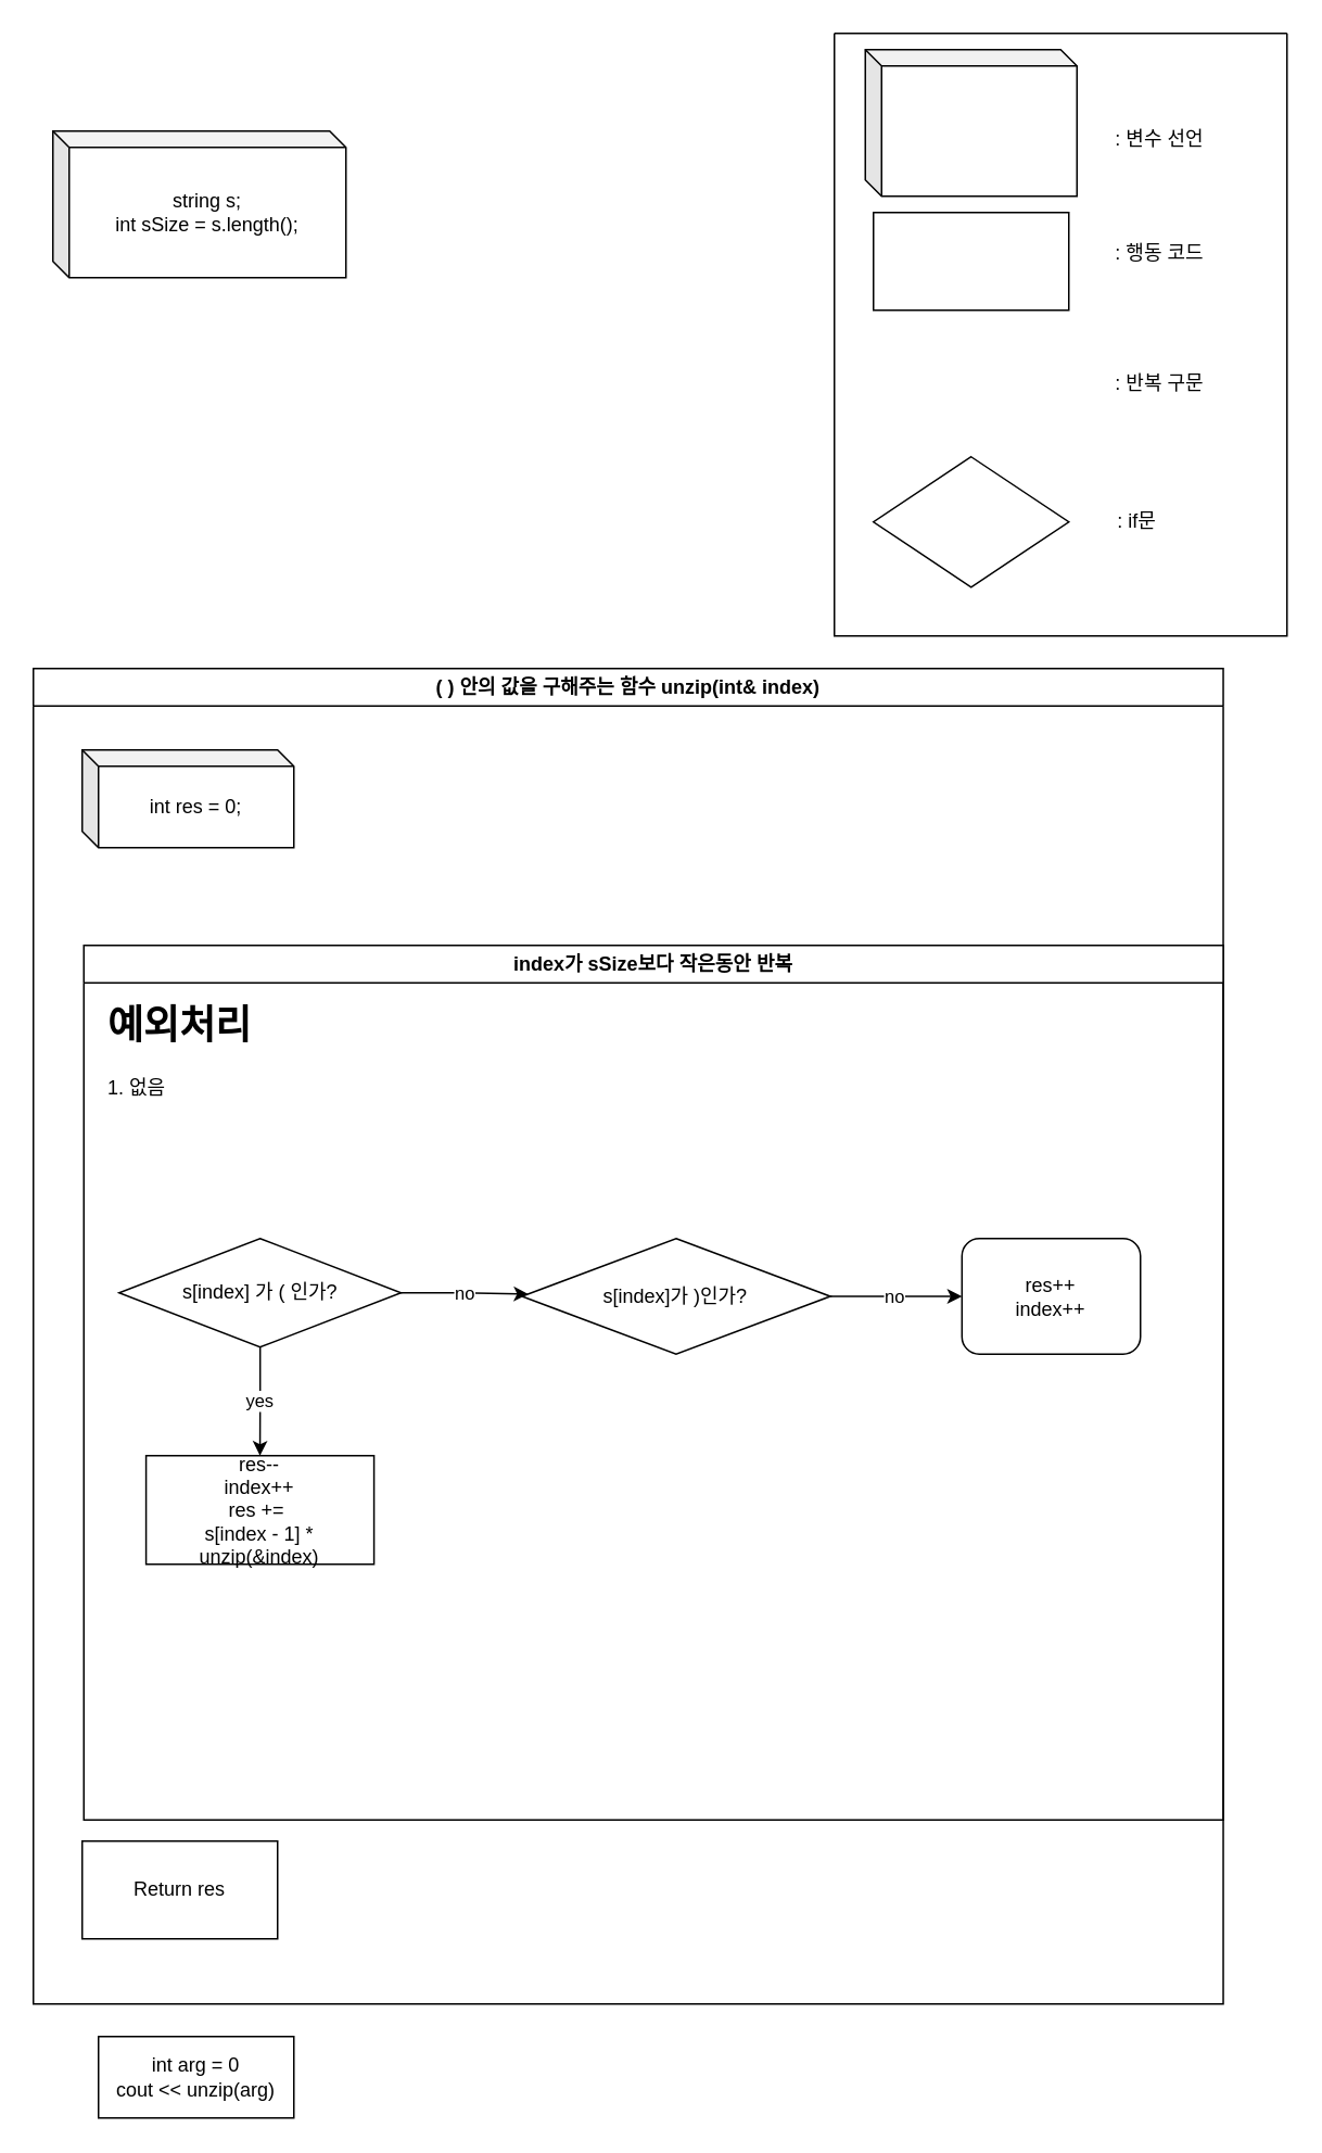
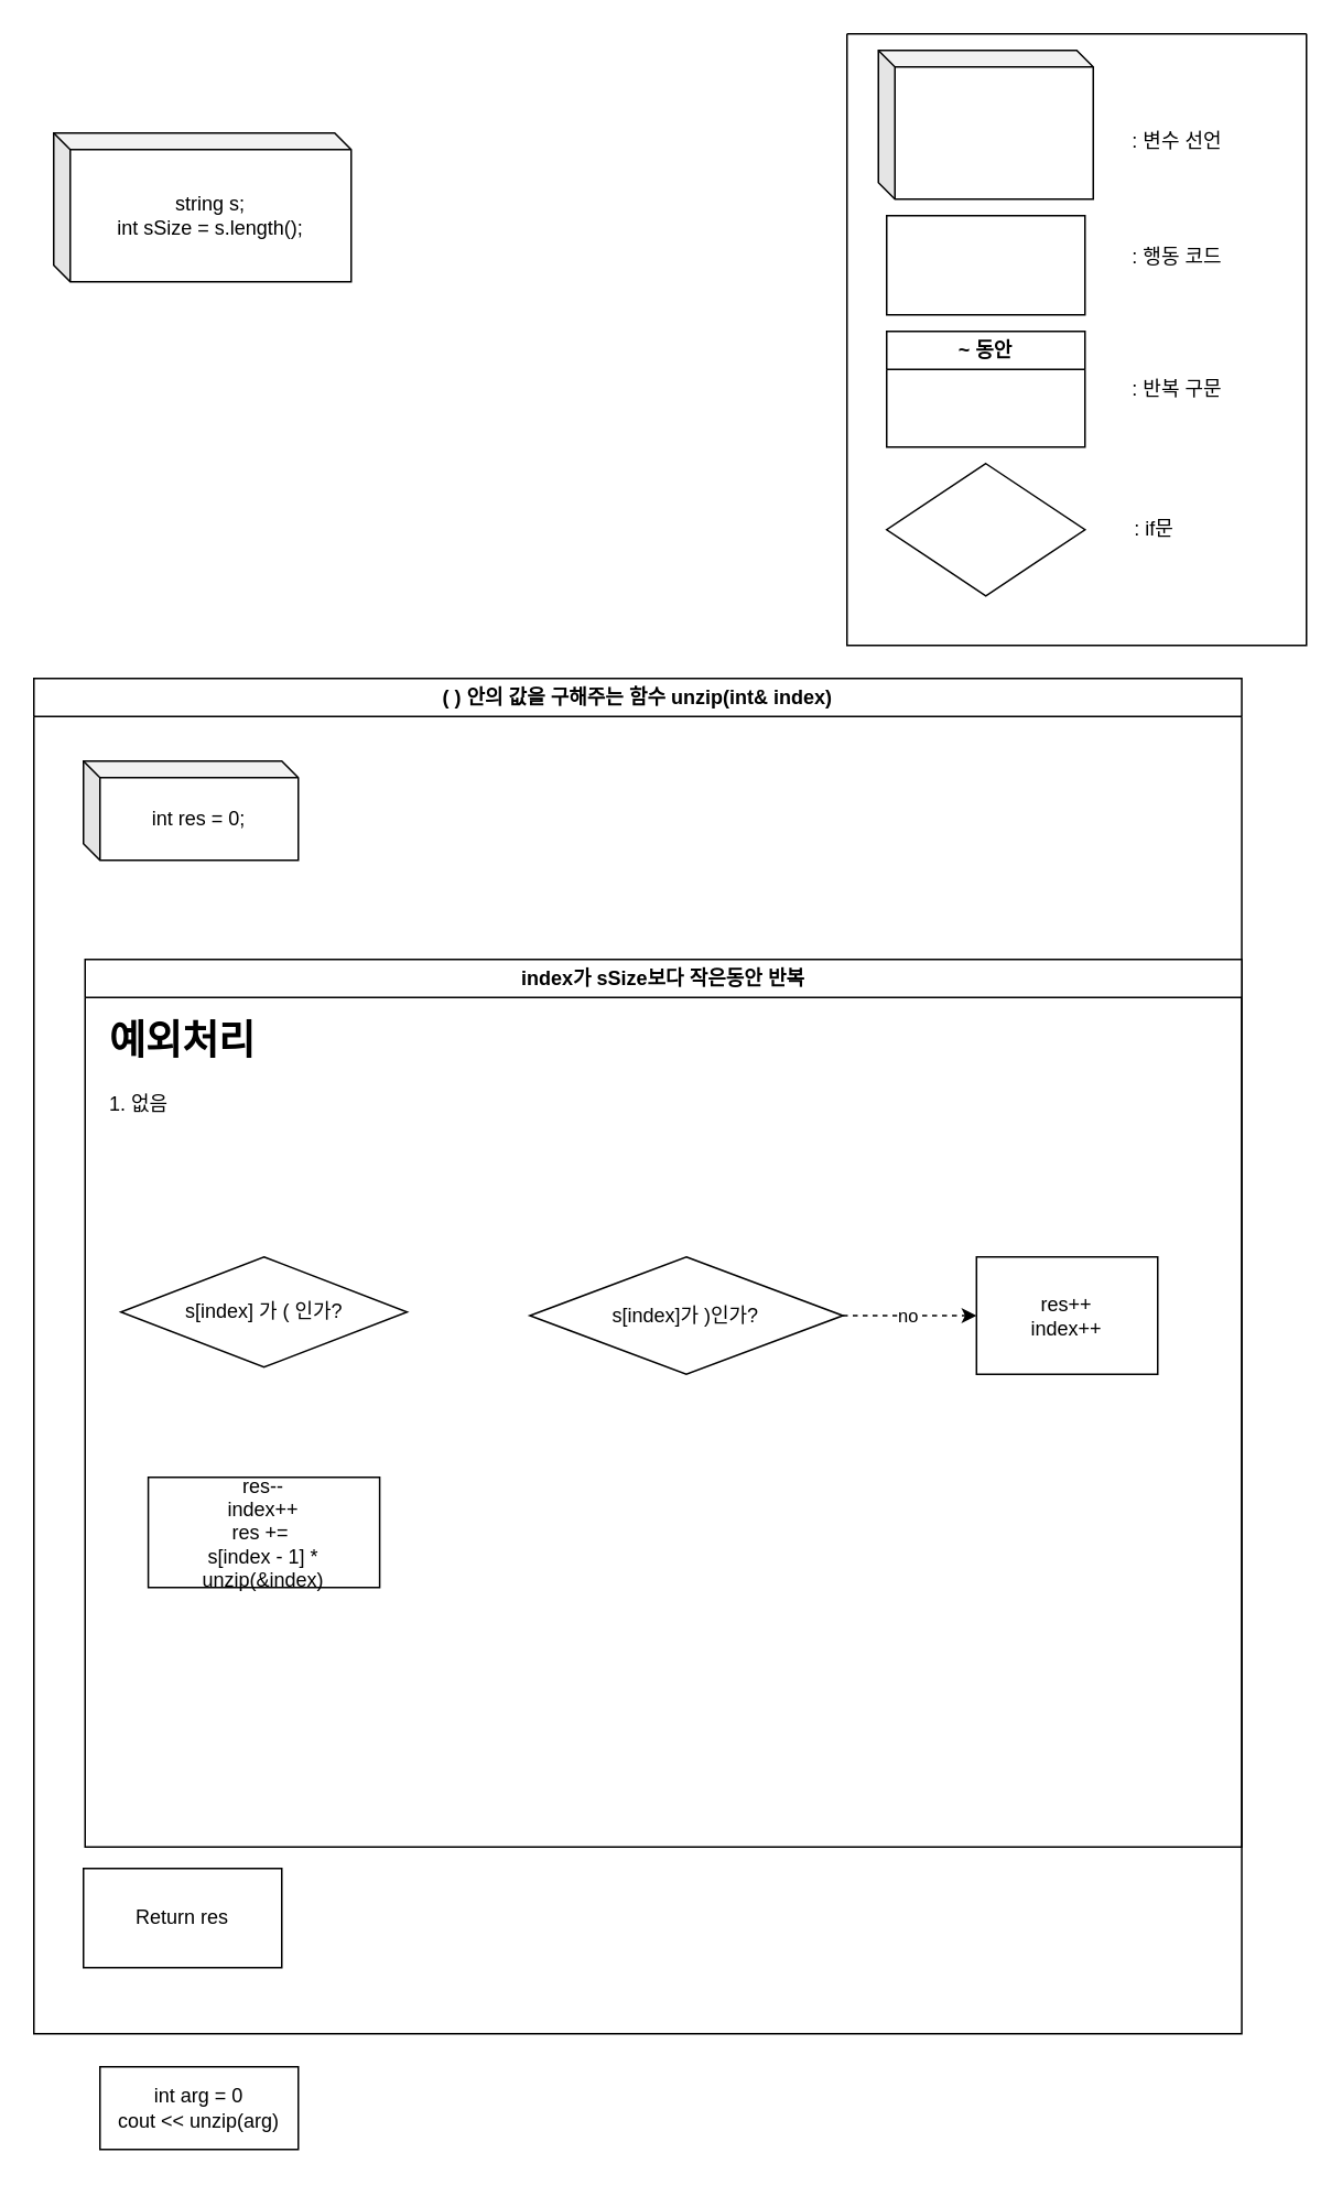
  <mxCell id="0" />
  <mxCell id="1" parent="0" />
  <mxCell id="2" value="( ) 안의 값을 구해주는 함수 unzip(int&amp;amp; index)" style="swimlane;whiteSpace=wrap;html=1;" vertex="1" parent="1"><mxGeometry x="20" y="410" width="730.85" height="820" as="geometry" /></mxCell>
  <mxCell id="3" value="int res = 0;" style="shape=cube;whiteSpace=wrap;html=1;boundedLbl=1;backgroundOutline=1;darkOpacity=0.05;darkOpacity2=0.1;size=10;" vertex="1" parent="2"><mxGeometry x="30" y="50" width="130" height="60" as="geometry" /></mxCell>
  <mxCell id="4" value="index가 sSize보다 작은동안 반복" style="swimlane;whiteSpace=wrap;html=1;" vertex="1" parent="2"><mxGeometry x="31" y="170" width="699.85" height="537" as="geometry" /></mxCell>
  <mxCell id="5" value="&lt;h1&gt;예외처리&lt;/h1&gt;&lt;p&gt;1. 없음&lt;/p&gt;" style="text;html=1;strokeColor=none;fillColor=none;spacing=5;spacingTop=-20;whiteSpace=wrap;overflow=hidden;rounded=0;" vertex="1" parent="4"><mxGeometry x="10" y="30" width="386" height="120" as="geometry" /></mxCell>
  <mxCell id="6" value="" style="group" vertex="1" connectable="0" parent="4"><mxGeometry x="49" y="180" width="650.85" height="357" as="geometry" /></mxCell>
  <mxCell id="7" value="s[index] 가 ( 인가?" style="rhombus;whiteSpace=wrap;html=1;" vertex="1" parent="6"><mxGeometry x="-27.339" width="173.147" height="66.667" as="geometry" /></mxCell>
  <mxCell id="8" value="res--&lt;br&gt;index++&lt;br&gt;res +=&amp;nbsp;&lt;br&gt;s[index - 1] * unzip(&amp;amp;index)" style="whiteSpace=wrap;html=1;rounded=0;" vertex="1" parent="6"><mxGeometry x="-10.77" y="133.33" width="140" height="66.67" as="geometry" /></mxCell>
- <mxCell id="9" value="yes" style="edgeStyle=orthogonalEdgeStyle;rounded=0;orthogonalLoop=1;jettySize=auto;html=1;" edge="1" parent="6" source="7" target="8"><mxGeometry relative="1" as="geometry" /></mxCell>
- <mxCell id="10" value="no" style="edgeStyle=orthogonalEdgeStyle;rounded=0;orthogonalLoop=1;jettySize=auto;html=1;entryX=0.021;entryY=0.481;entryDx=0;entryDy=0;entryPerimeter=0;" edge="1" parent="6" source="7" target="12"><mxGeometry relative="1" as="geometry"><mxPoint x="220" y="30" as="targetPoint" /></mxGeometry></mxCell>
  <mxCell id="11" value="" style="group" vertex="1" connectable="0" parent="6"><mxGeometry x="250" width="350" height="213" as="geometry" /></mxCell>
  <mxCell id="12" value="s[index]가 )인가?" style="rhombus;whiteSpace=wrap;html=1;" vertex="1" parent="11"><mxGeometry x="-29.902" width="189.38" height="71" as="geometry" /></mxCell>
- <mxCell id="13" value="res++&lt;br&gt;index++" style="whiteSpace=wrap;html=1;rounded=1;" vertex="1" parent="11"><mxGeometry x="240.359" width="109.641" height="71" as="geometry" /></mxCell>
- <mxCell id="14" value="no" style="edgeStyle=orthogonalEdgeStyle;rounded=0;orthogonalLoop=1;jettySize=auto;html=1;" edge="1" parent="11" source="12" target="13"><mxGeometry relative="1" as="geometry" /></mxCell>
+ <mxCell id="13" value="res++&lt;br&gt;index++" style="whiteSpace=wrap;html=1;rounded=0;" vertex="1" parent="11"><mxGeometry x="240.359" width="109.641" height="71" as="geometry" /></mxCell>
+ <mxCell id="14" value="no" style="edgeStyle=orthogonalEdgeStyle;rounded=0;orthogonalLoop=1;jettySize=auto;html=1;dashed=1;" edge="1" parent="11" source="12" target="13"><mxGeometry relative="1" as="geometry" /></mxCell>
  <mxCell id="15" value="Return res" style="rounded=0;whiteSpace=wrap;html=1;" vertex="1" parent="2"><mxGeometry x="30" y="720" width="120" height="60" as="geometry" /></mxCell>
  <mxCell id="16" value="" style="swimlane;startSize=0;" vertex="1" parent="1"><mxGeometry x="512" y="20" width="278" height="370" as="geometry" /></mxCell>
  <mxCell id="17" value=": 변수 선언" style="text;html=1;align=center;verticalAlign=middle;whiteSpace=wrap;rounded=0;" vertex="1" parent="16"><mxGeometry x="170" y="50" width="60" height="30" as="geometry" /></mxCell>
  <mxCell id="18" value="" style="rounded=0;whiteSpace=wrap;html=1;" vertex="1" parent="16"><mxGeometry x="24" y="110" width="120" height="60" as="geometry" /></mxCell>
  <mxCell id="19" value=": 행동 코드" style="text;html=1;align=center;verticalAlign=middle;whiteSpace=wrap;rounded=0;" vertex="1" parent="16"><mxGeometry x="170" y="120" width="60" height="30" as="geometry" /></mxCell>
+ <mxCell id="20" value="~ 동안" style="swimlane;whiteSpace=wrap;html=1;" vertex="1" parent="16"><mxGeometry x="24" y="180" width="120" height="70" as="geometry" /></mxCell>
  <mxCell id="21" value=": 반복 구문" style="text;html=1;align=center;verticalAlign=middle;whiteSpace=wrap;rounded=0;" vertex="1" parent="16"><mxGeometry x="170" y="200" width="60" height="30" as="geometry" /></mxCell>
  <mxCell id="22" value="" style="rhombus;whiteSpace=wrap;html=1;" vertex="1" parent="16"><mxGeometry x="24" y="260" width="120" height="80" as="geometry" /></mxCell>
  <mxCell id="23" value=": if문" style="text;html=1;align=center;verticalAlign=middle;whiteSpace=wrap;rounded=0;" vertex="1" parent="16"><mxGeometry x="156" y="285" width="60" height="30" as="geometry" /></mxCell>
  <mxCell id="24" value="" style="shape=cube;whiteSpace=wrap;html=1;boundedLbl=1;backgroundOutline=1;darkOpacity=0.05;darkOpacity2=0.1;size=10;" vertex="1" parent="16"><mxGeometry x="19" y="10" width="130" height="90" as="geometry" /></mxCell>
  <mxCell id="25" value="string s;&lt;br&gt;int sSize = s.length();" style="shape=cube;whiteSpace=wrap;html=1;boundedLbl=1;backgroundOutline=1;darkOpacity=0.05;darkOpacity2=0.1;size=10;" vertex="1" parent="1"><mxGeometry x="32" y="80" width="180" height="90" as="geometry" /></mxCell>
  <mxCell id="26" value="int arg = 0&lt;br&gt;cout &amp;lt;&amp;lt; unzip(arg)" style="rounded=0;whiteSpace=wrap;html=1;" vertex="1" parent="1"><mxGeometry x="60" y="1250" width="120" height="50" as="geometry" /></mxCell>
